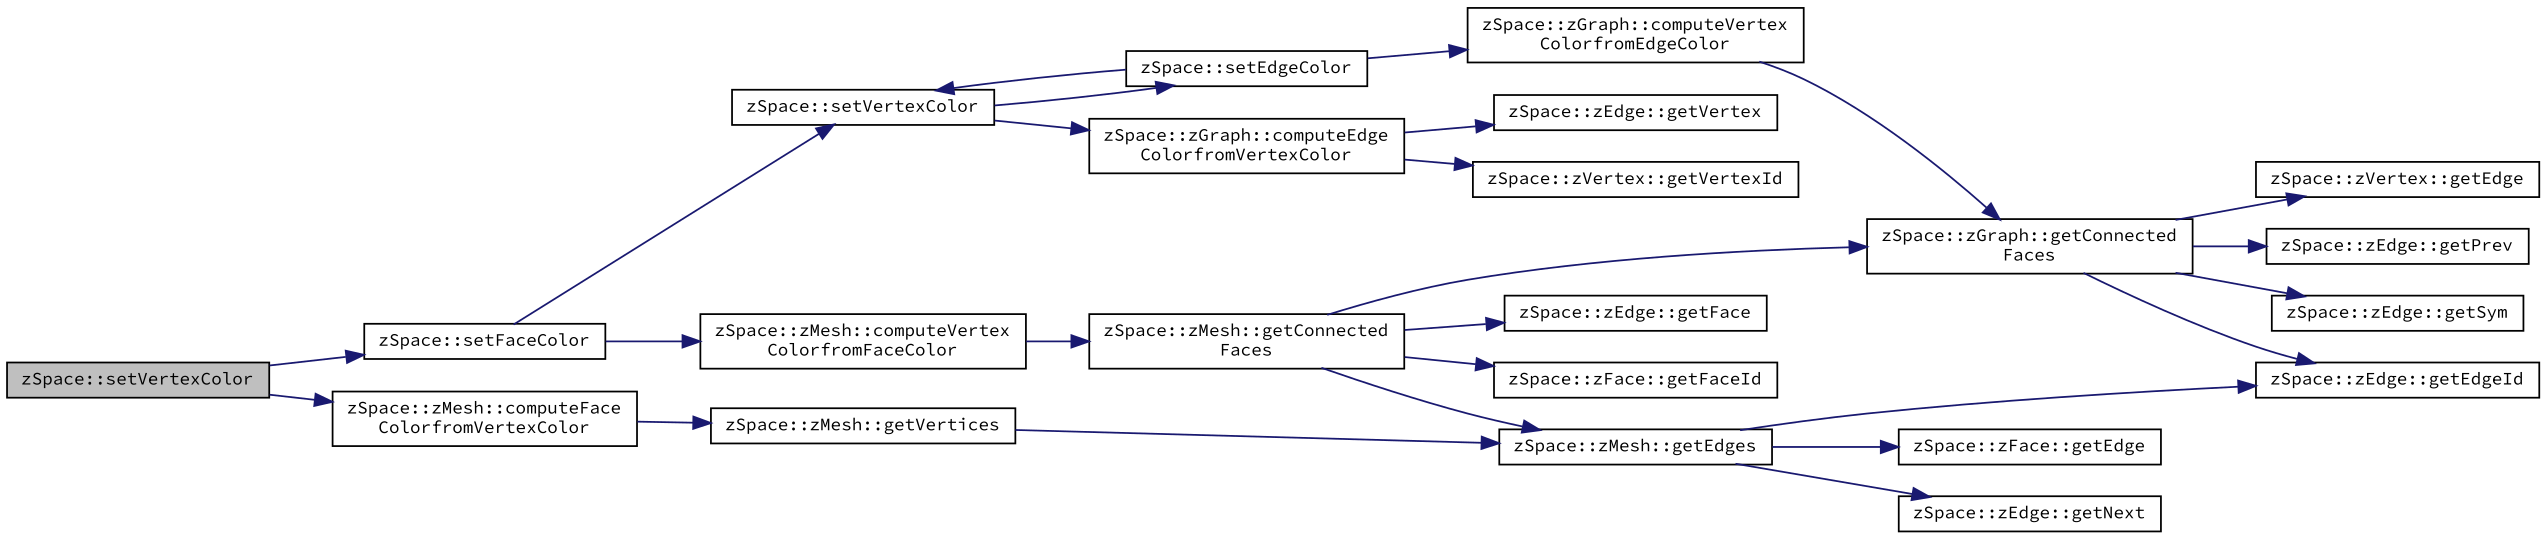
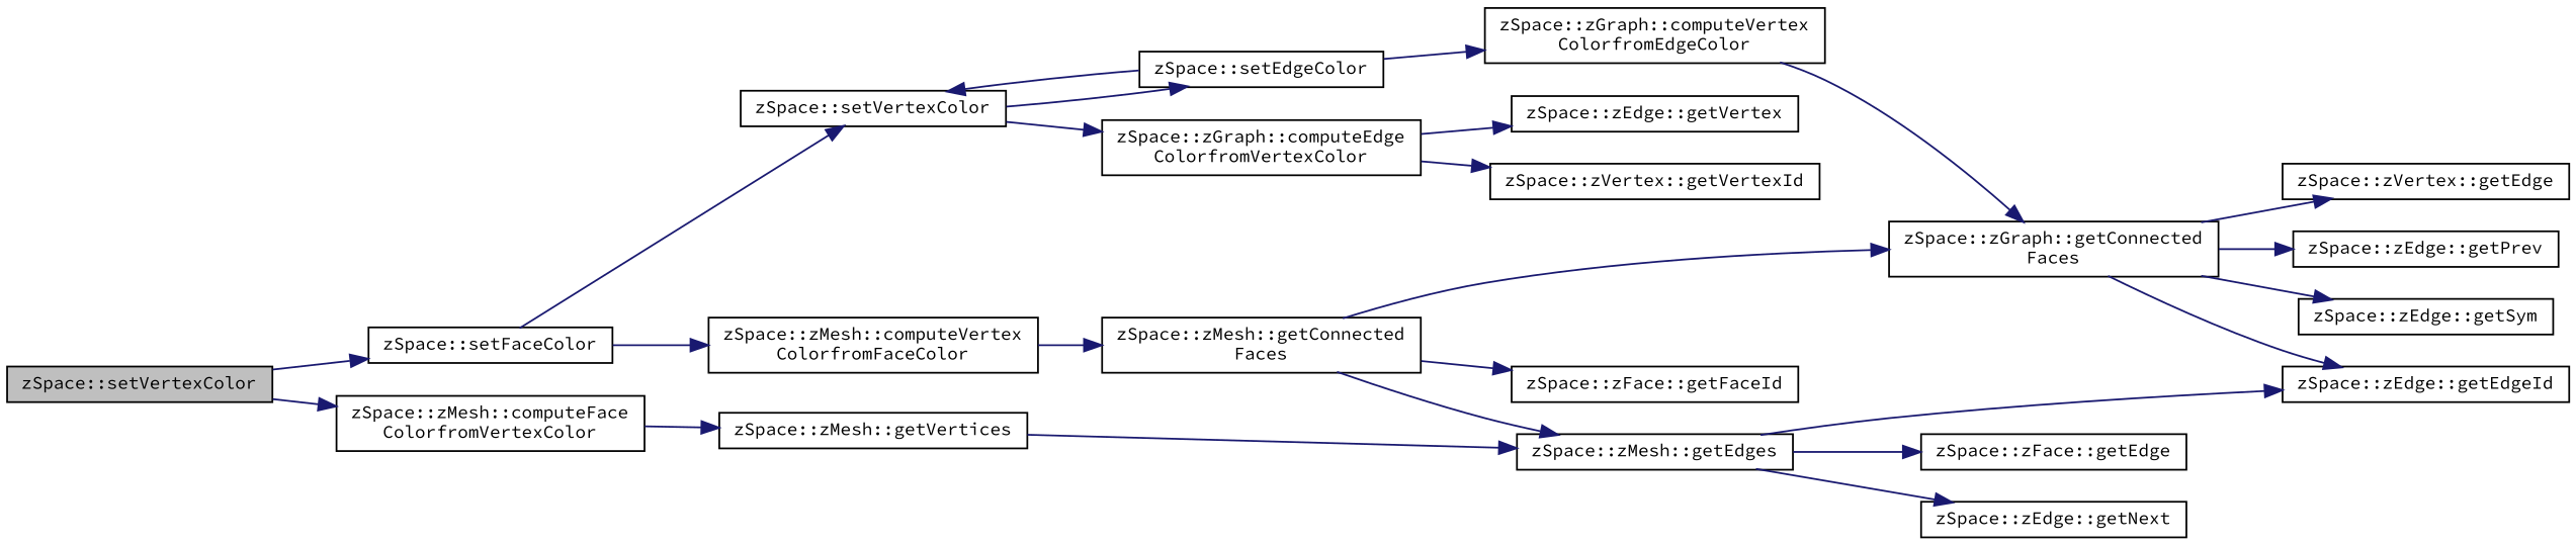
  digraph {
    fontname="Source Code Pro"
    rankdir=LR
    node [color=black fillcolor=white fontname="Source Code Pro" fontsize=10 shape=record style=filled]
    edge [color=midnightblue fontname="Source Code Pro" fontsize=10 labelfontname=Helvetica labelfontsize=10 style=solid]
    n1 [fillcolor=grey75 fontcolor=black height=0.2 label="zSpace::setVertexColor" width=0.4]
    n2 [height=0.2 label="zSpace::setFaceColor" width=0.4]
    n3 [height=0.2 label="zSpace::zMesh::computeFace\lColorfromVertexColor" width=0.4]
    n4 [height=0.2 label="zSpace::setVertexColor" width=0.4]
    n5 [height=0.2 label="zSpace::zMesh::computeVertex\lColorfromFaceColor" width=0.4]
    n6 [height=0.2 label="zSpace::zMesh::getVertices" width=0.4]
    n7 [height=0.2 label="zSpace::setEdgeColor" width=0.4]
    n8 [height=0.2 label="zSpace::zGraph::computeEdge\lColorfromVertexColor" width=0.4]
    n9 [height=0.2 label="zSpace::zMesh::getConnected\lFaces" width=0.4]
    n10 [height=0.2 label="zSpace::zGraph::computeVertex\lColorfromEdgeColor" width=0.4]
    n11 [height=0.2 label="zSpace::zEdge::getVertex" width=0.4]
    n12 [height=0.2 label="zSpace::zVertex::getVertexId" width=0.4]
    n13 [height=0.2 label="zSpace::zGraph::getConnected\lFaces" width=0.4]
    n14 [height=0.2 label="zSpace::zVertex::getEdge" width=0.4]
    n15 [height=0.2 label="zSpace::zEdge::getEdgeId" width=0.4]
    n16 [height=0.2 label="zSpace::zEdge::getPrev" width=0.4]
    n17 [height=0.2 label="zSpace::zEdge::getSym" width=0.4]
-   n18 [height=0.2 label="zSpace::zEdge::getFace" width=0.4]
    n19 [height=0.2 label="zSpace::zFace::getFaceId" width=0.4]
    n20 [height=0.2 label="zSpace::zMesh::getEdges" width=0.4]
    n21 [height=0.2 label="zSpace::zFace::getEdge" width=0.4]
    n22 [height=0.2 label="zSpace::zEdge::getNext" width=0.4]
    n1 -> n2
    n1 -> n3
    n2 -> n4
    n2 -> n5
    n3 -> n6
    n4 -> n7
    n4 -> n8
    n5 -> n9
    n6 -> n20
    n7 -> n4
    n7 -> n10
    n8 -> n11
    n8 -> n12
    n9 -> n13
-   n9 -> n18
    n9 -> n19
    n9 -> n20
    n10 -> n13
    n13 -> n14
    n13 -> n15
    n13 -> n16
    n13 -> n17
    n20 -> n15
    n20 -> n21
    n20 -> n22
  }
